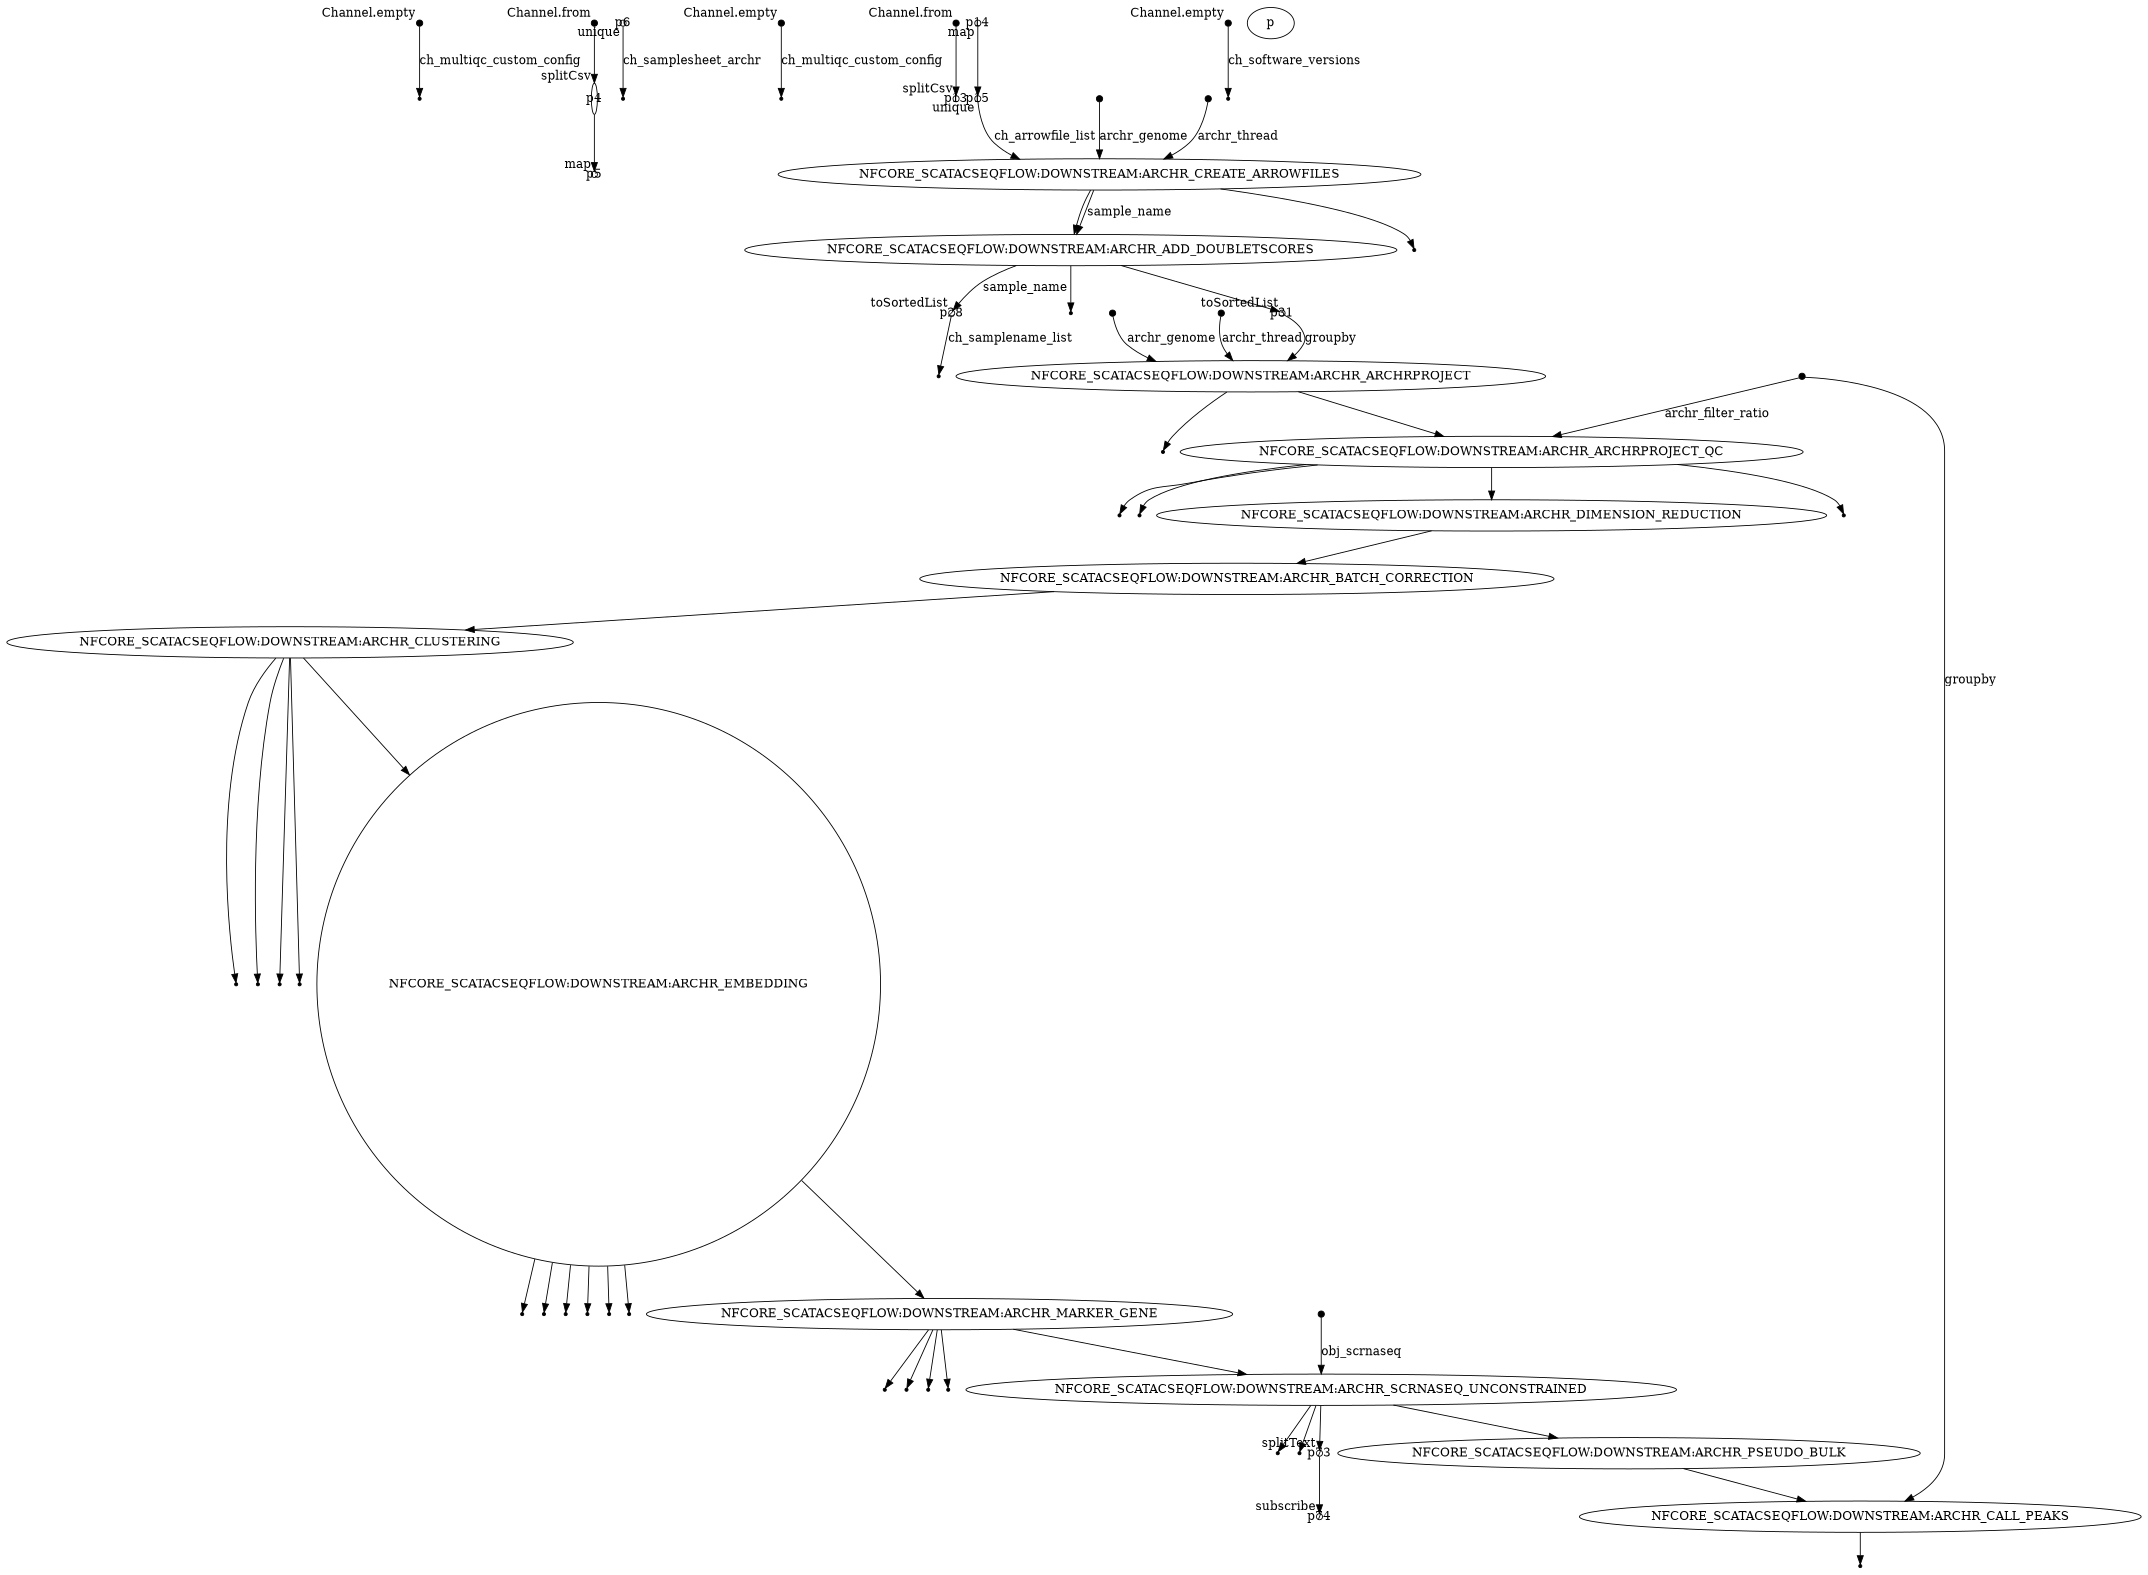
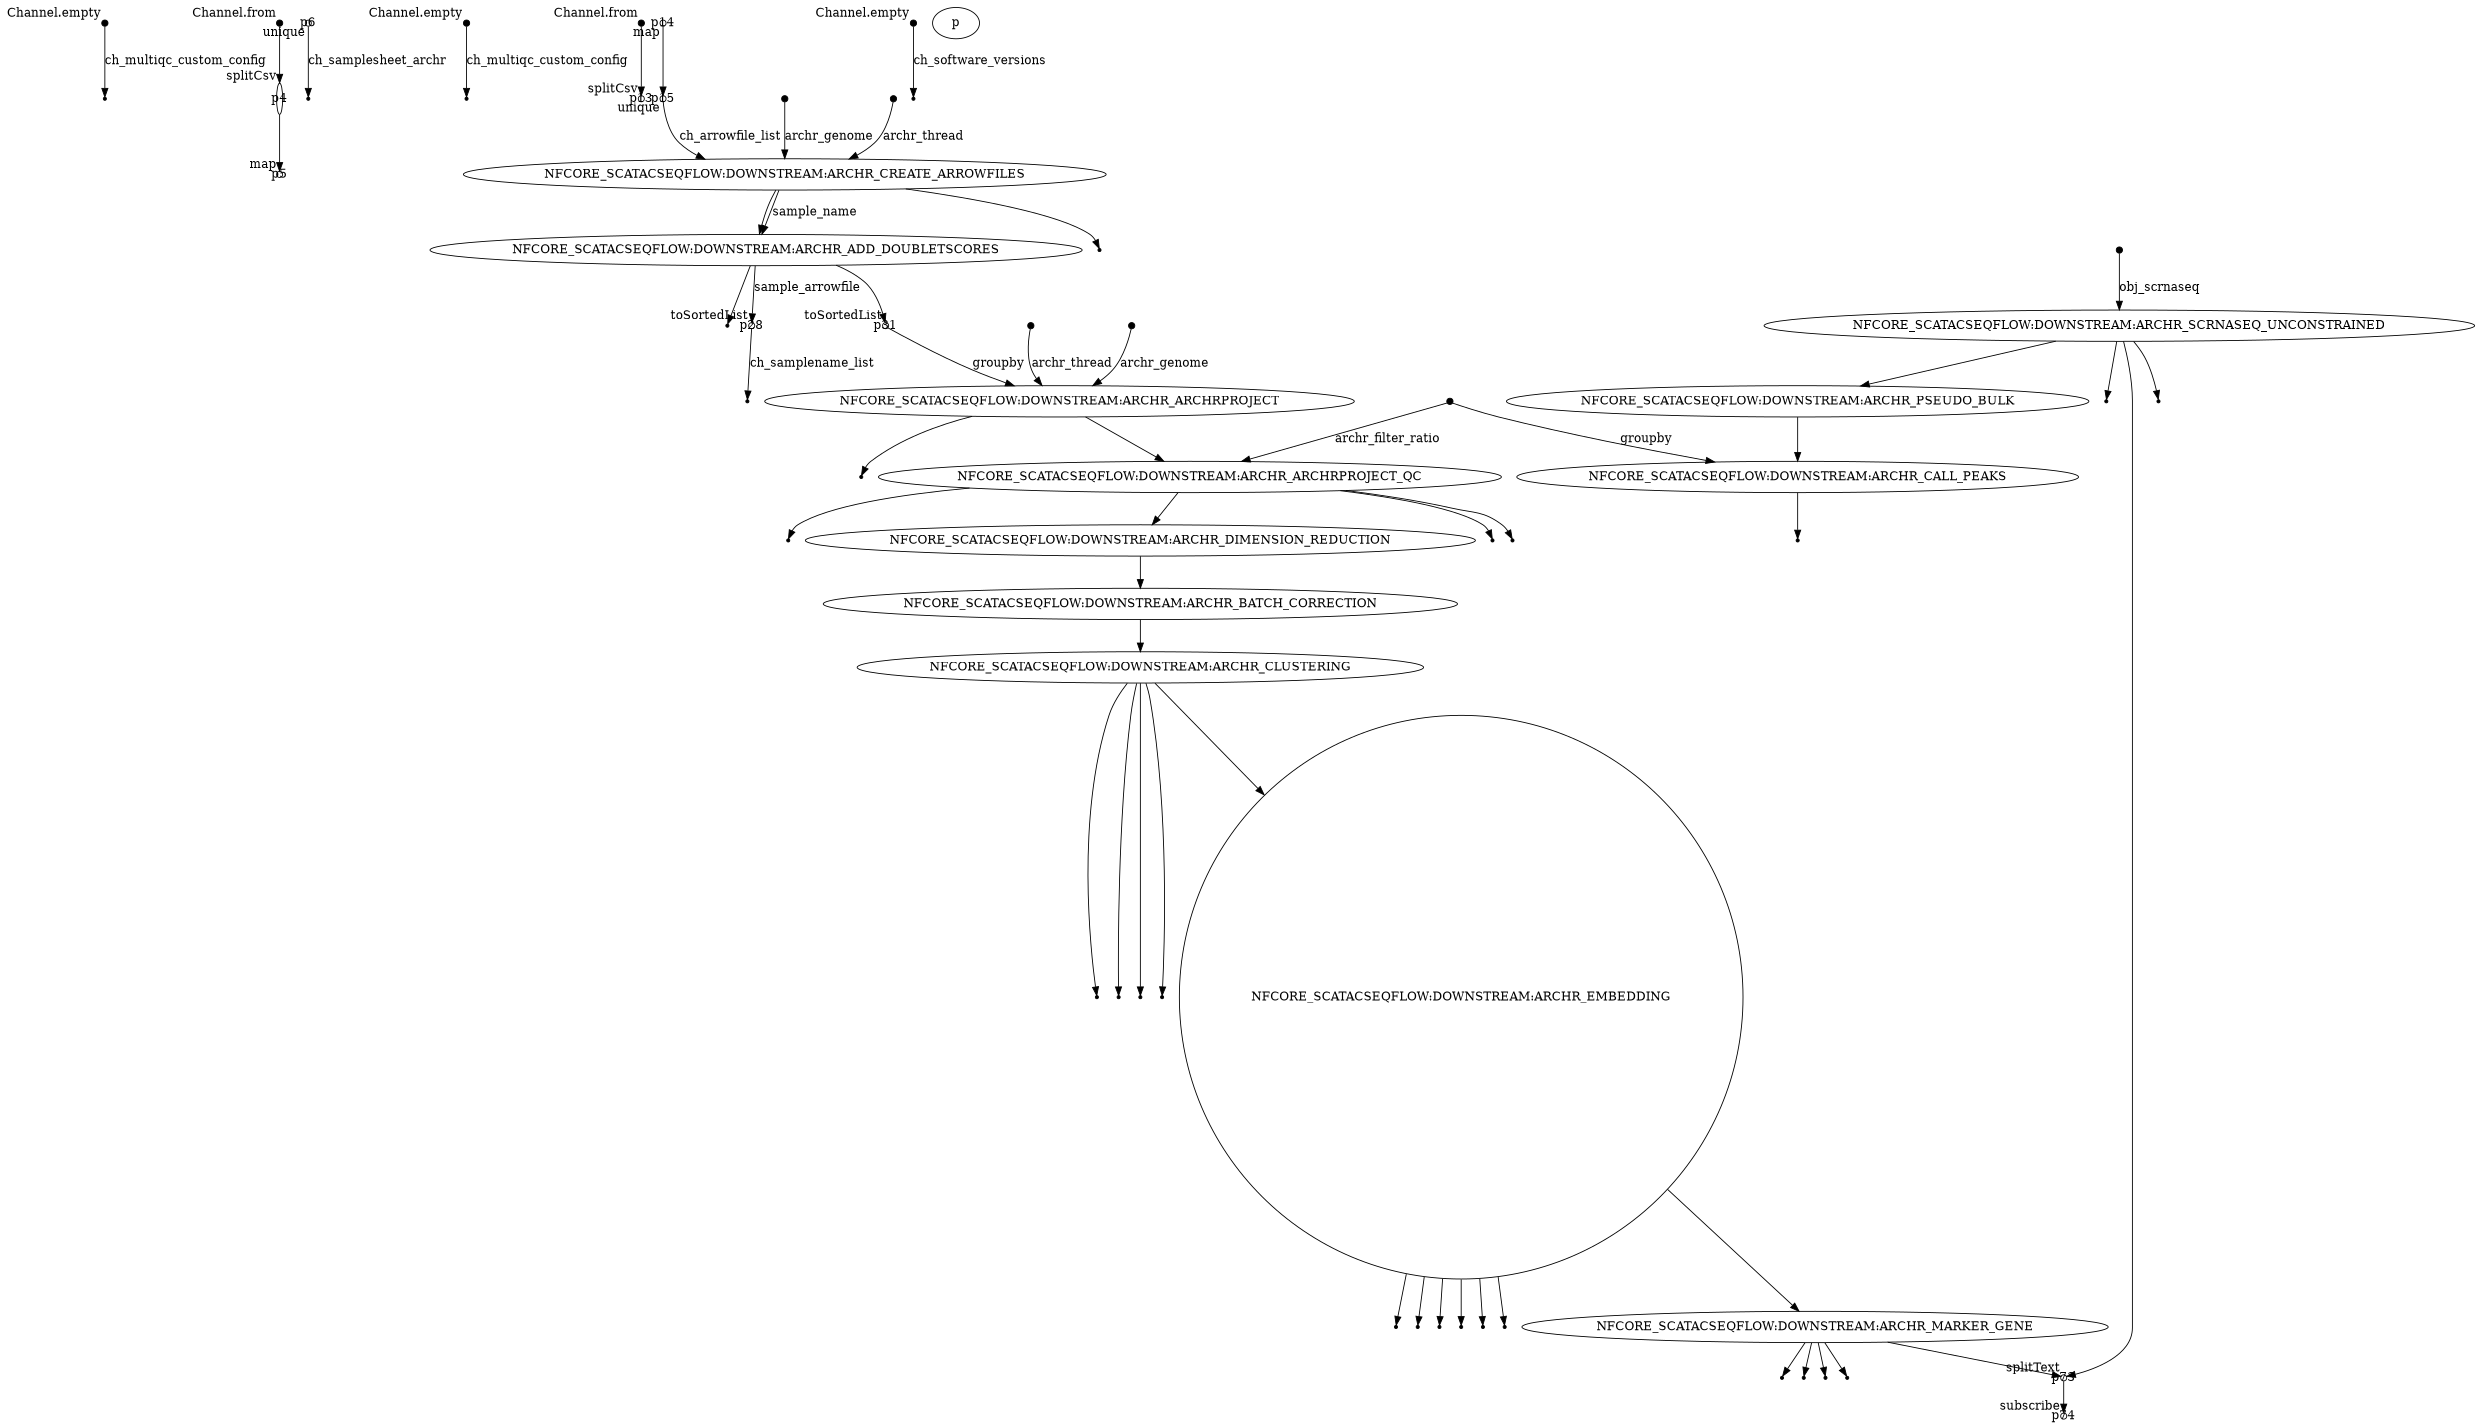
  digraph {
    node [shape=point]
    p0 [fixedsize=true width=0.1 xlabel="Channel.empty"]
    p2
    p3 [fixedsize=true width=0.1 xlabel="Channel.from"]
    p4 [fixedsize=true shape=ellipse width=0.1 xlabel=splitCsv]
    p5 [fixedsize=true shape=circle width=0.1 xlabel=map]
    p6 [fixedsize=true shape=circle width=0.1 xlabel=unique]
    p7
    p9 [fixedsize=true width=0.1 xlabel="Channel.empty"]
    p10
    p12 [fixedsize=true width=0.1 xlabel="Channel.from"]
    p13 [fixedsize=true shape=circle width=0.1 xlabel=splitCsv]
    p14 [fixedsize=true shape=circle width=0.1 xlabel=map]
    p15 [fixedsize=true shape=circle width=0.1 xlabel=unique]
    n14 [label="NFCORE_SCATACSEQFLOW:DOWNSTREAM:ARCHR_CREATE_ARROWFILES" shape=""]
    n15 [label="NFCORE_SCATACSEQFLOW:DOWNSTREAM:ARCHR_ADD_DOUBLETSCORES" shape=""]
    p23
    p28 [fixedsize=true shape=circle width=0.1 xlabel=toSortedList]
    p26
    p31 [fixedsize=true shape=circle width=0.1 xlabel=toSortedList]
    p16 [fixedsize=true width=0.1 xlabel="Channel.empty"]
    p17
    p20 [fixedsize=true width=0.1]
    p21 [fixedsize=true width=0.1]
    p29
    n25 [label="NFCORE_SCATACSEQFLOW:DOWNSTREAM:ARCHR_ARCHRPROJECT" shape=""]
    p37
    n27 [label="NFCORE_SCATACSEQFLOW:DOWNSTREAM:ARCHR_ARCHRPROJECT_QC" shape=""]
    p45
    p43
    p41
    n31 [label="NFCORE_SCATACSEQFLOW:DOWNSTREAM:ARCHR_DIMENSION_REDUCTION" shape=""]
    p33 [fixedsize=true width=0.1]
    p35 [fixedsize=true width=0.1]
    n34 [label="NFCORE_SCATACSEQFLOW:DOWNSTREAM:ARCHR_BATCH_CORRECTION" shape=""]
    p [shape=""]
    -1 [fixedsize=true width=0.1]
    n37 [label="NFCORE_SCATACSEQFLOW:DOWNSTREAM:ARCHR_CALL_PEAKS" shape=""]
    p78
    n39 [label="NFCORE_SCATACSEQFLOW:DOWNSTREAM:ARCHR_CLUSTERING" shape=""]
    n40 [label="NFCORE_SCATACSEQFLOW:DOWNSTREAM:ARCHR_EMBEDDING" shape=circle]
    p55
    p53
    p50
    p51
    n45 [label="NFCORE_SCATACSEQFLOW:DOWNSTREAM:ARCHR_MARKER_GENE" shape=""]
    p63
    p62
    p61
    p60
    p59
    p58
    n52 [label="NFCORE_SCATACSEQFLOW:DOWNSTREAM:ARCHR_SCRNASEQ_UNCONSTRAINED" shape=""]
    p68
    p67
    p66
    p65
    n57 [label="NFCORE_SCATACSEQFLOW:DOWNSTREAM:ARCHR_PSEUDO_BULK" shape=""]
    p72
    p71
    p73 [fixedsize=true shape=circle width=0.1 xlabel=splitText]
    p74 [fixedsize=true shape=circle width=0.1 xlabel=subscribe]
    p69 [fixedsize=true width=0.1]
    p0 -> p2 [label=ch_multiqc_custom_config]
    p3 -> p4
    p4 -> p5
    p6 -> p7 [label=ch_samplesheet_archr]
    p9 -> p10 [label=ch_multiqc_custom_config]
    p12 -> p13
    p14 -> p15
    p15 -> n14 [label=ch_arrowfile_list]
    n14 -> n15 [label=sample_name]
    n14 -> n15
    n14 -> p23
-   n15 -> p28 [label=sample_name]
+   n15 -> p28 [label=sample_arrowfile]
    n15 -> p26
    n15 -> p31
    p28 -> p29 [label=ch_samplename_list]
    p31 -> n25 [label=groupby]
    p16 -> p17 [label=ch_software_versions]
    p20 -> n14 [label=archr_genome]
    p21 -> n14 [label=archr_thread]
    n25 -> p37
    n25 -> n27
    n27 -> p45
    n27 -> p43
    n27 -> p41
    n27 -> n31
    n31 -> n34
    p33 -> n25 [label=archr_genome]
    p35 -> n25 [label=archr_thread]
    n34 -> n39
    -1 -> n27 [label=archr_filter_ratio]
    -1 -> n37 [label=groupby]
    n37 -> p78
    n39 -> n40
    n39 -> p55
    n39 -> p53
    n39 -> p50
    n39 -> p51
    n40 -> n45
    n40 -> p63
    n40 -> p62
    n40 -> p61
    n40 -> p60
    n40 -> p59
    n40 -> p58
-   n45 -> n52
+   n45 -> p73
    n45 -> p68
    n45 -> p67
    n45 -> p66
    n45 -> p65
    n52 -> n57
    n52 -> p72
    n52 -> p71
    n52 -> p73
    n57 -> n37
    p73 -> p74
    p69 -> n52 [label=obj_scrnaseq]
  }
